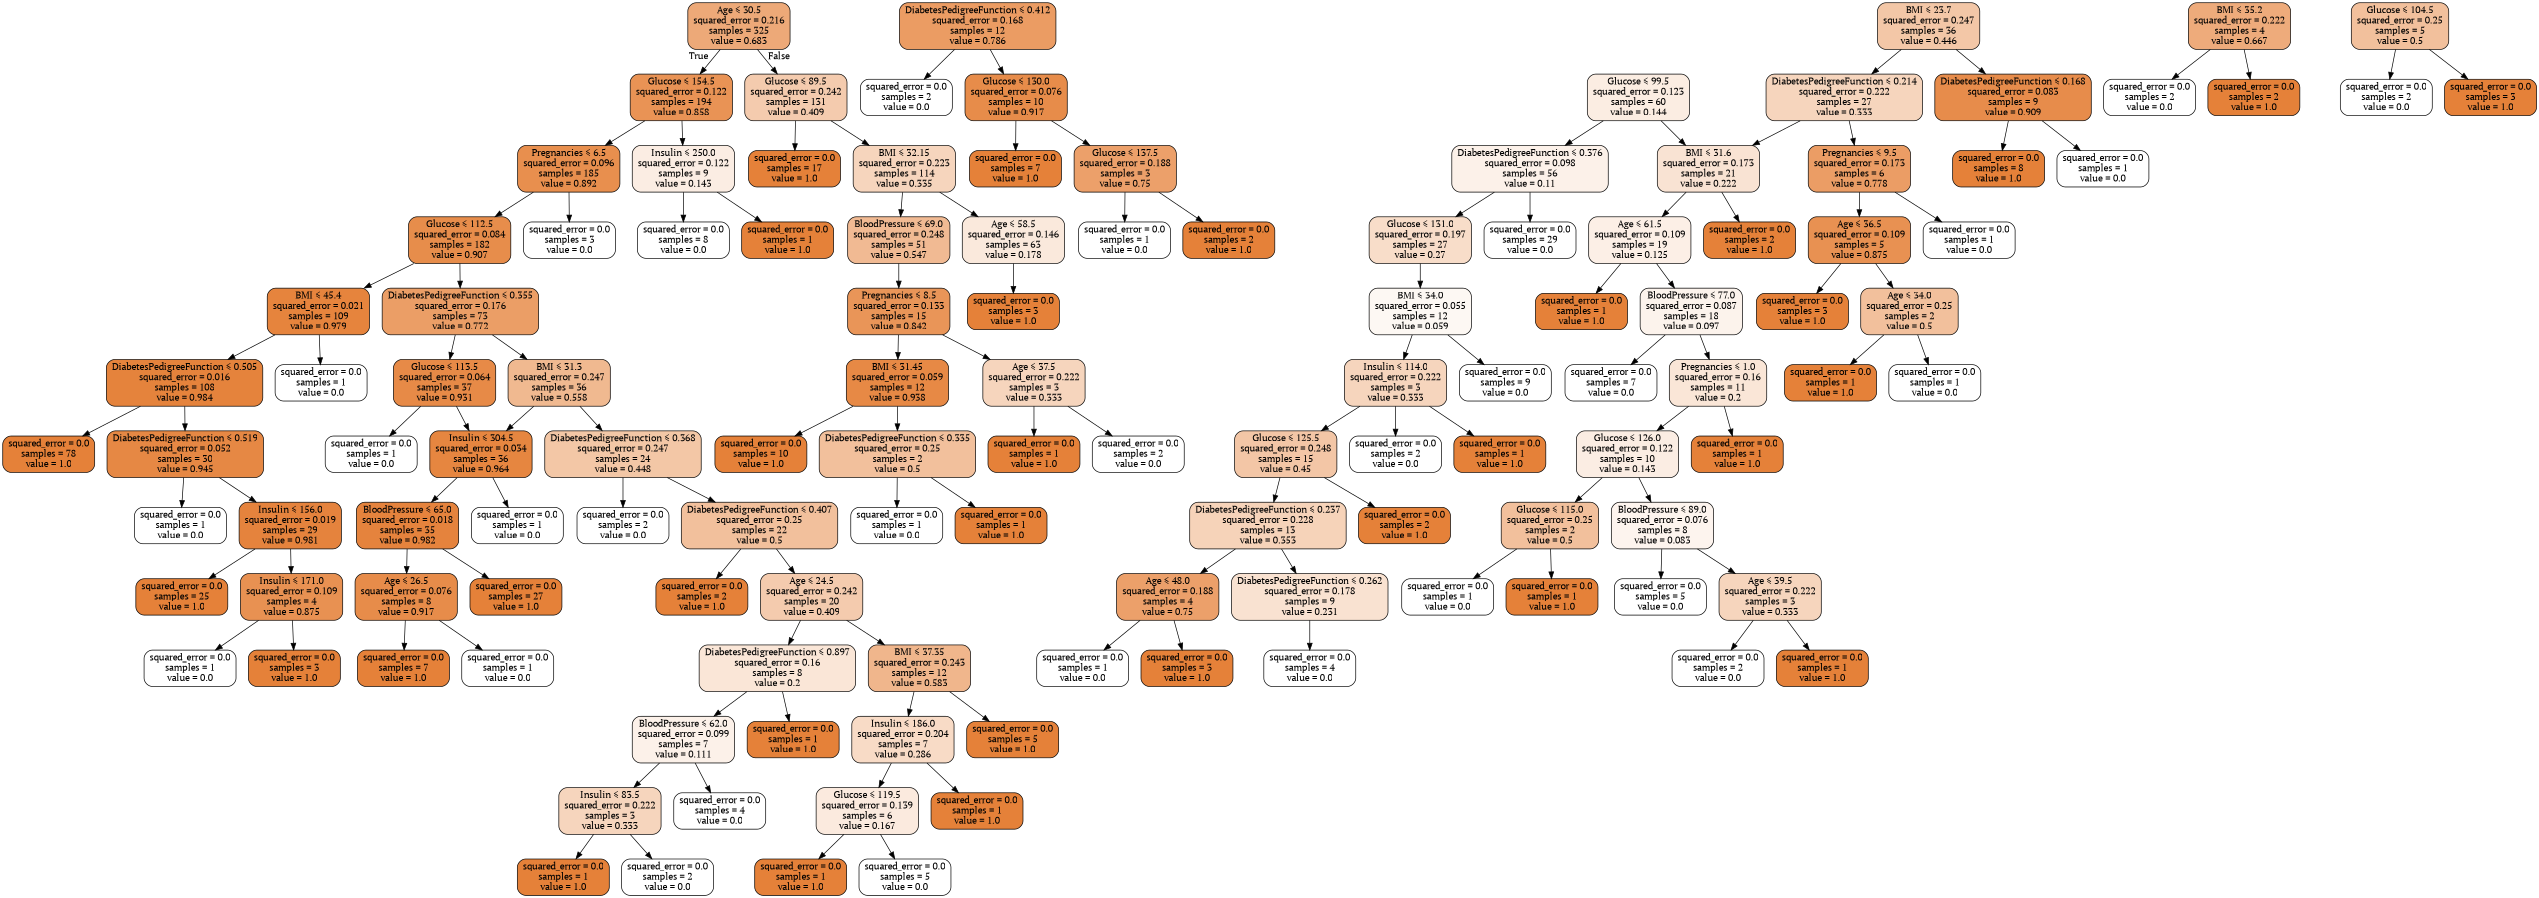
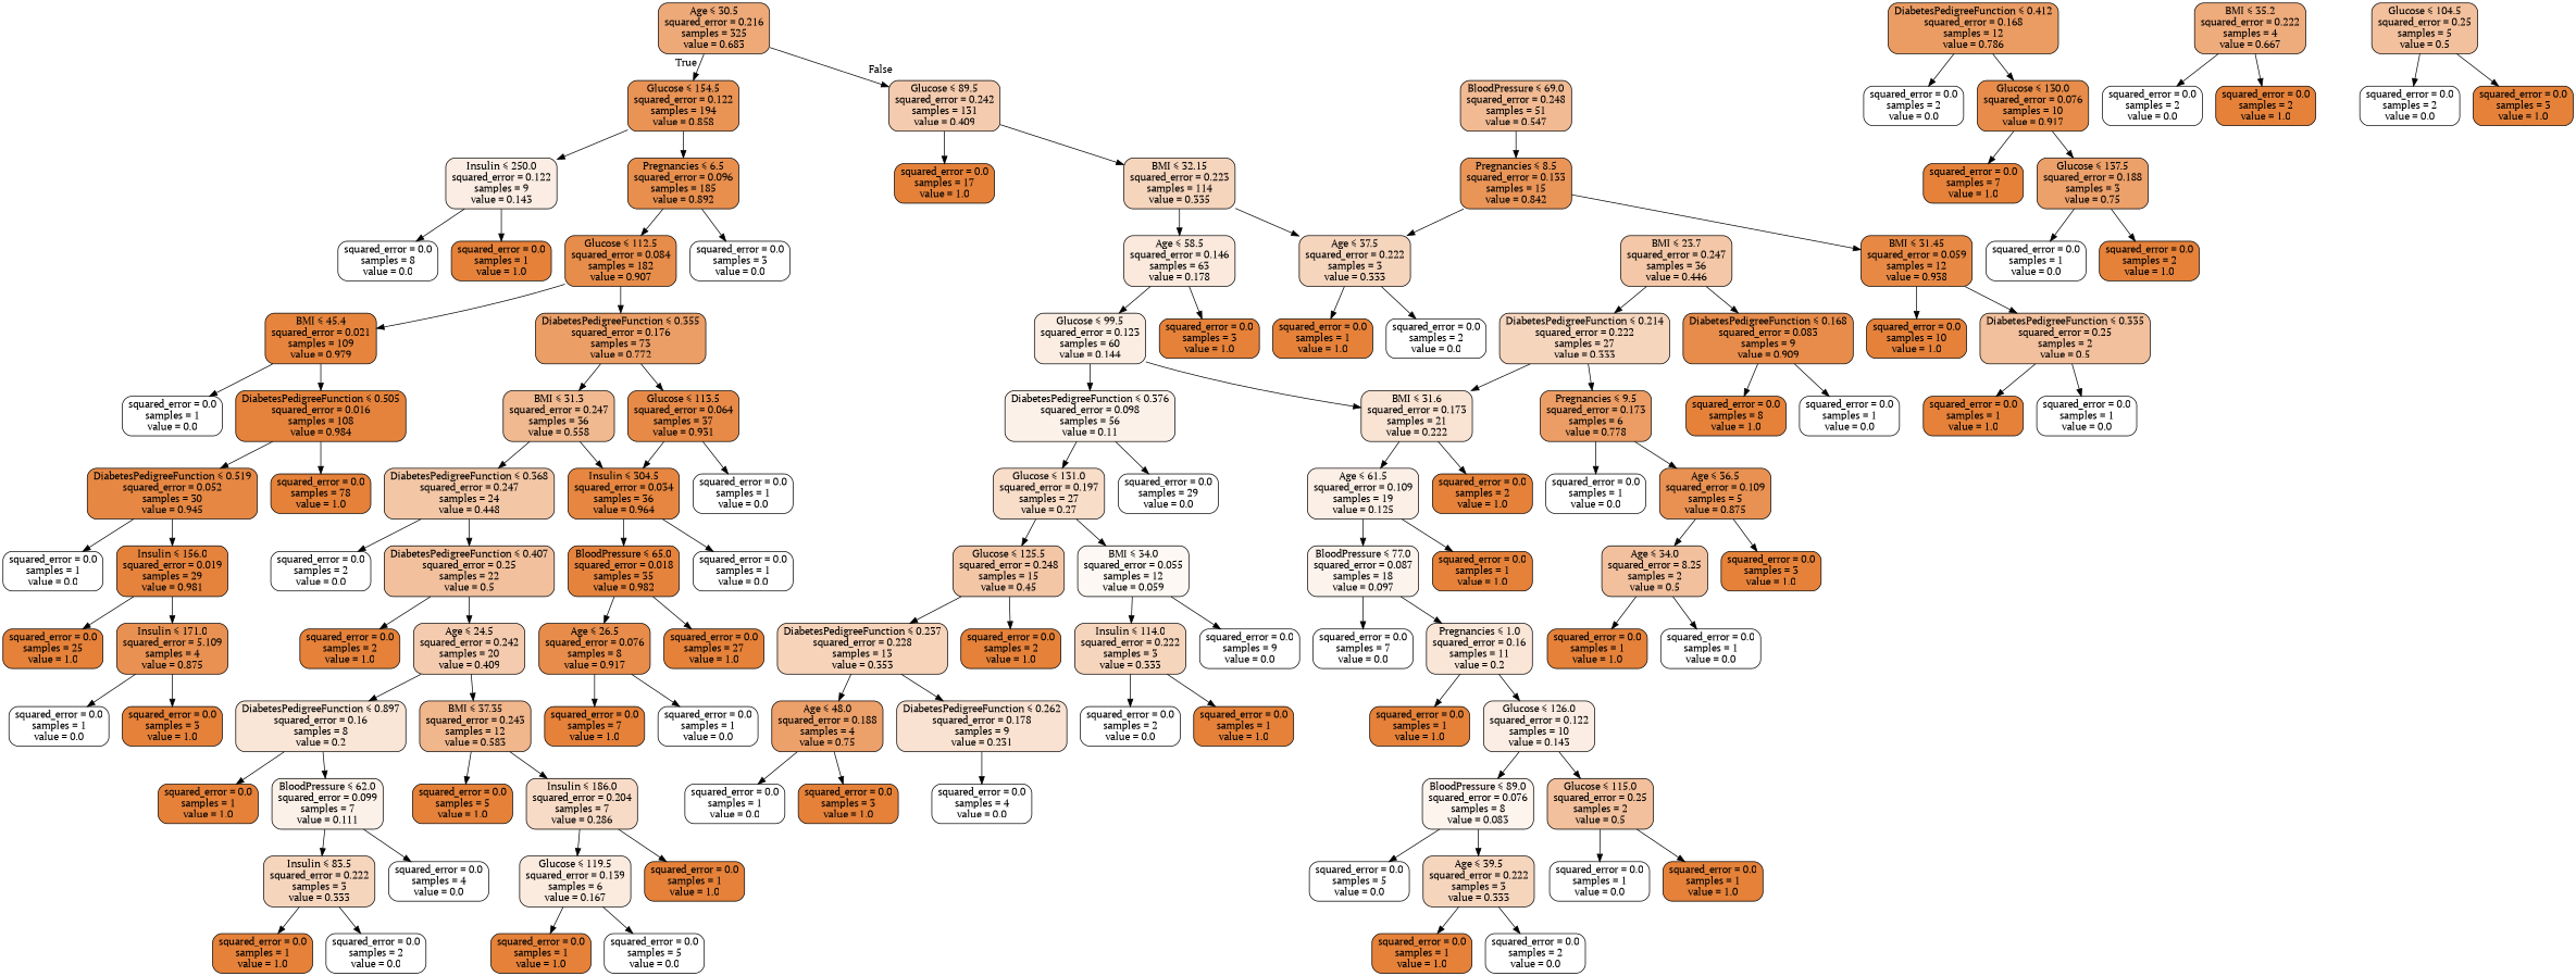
  digraph {
    fontname="PT Serif"
    node [color=black fillcolor="#e58139" fontname="PT Serif" shape=box style="filled, rounded"]
    edge [fontname="PT Serif"]
    n1 [fillcolor="#eda978" label=<Age &le; 30.5<br/>squared_error = 0.216<br/>samples = 325<br/>value = 0.683>]
    n2 [fillcolor="#e99355" label=<Glucose &le; 154.5<br/>squared_error = 0.122<br/>samples = 194<br/>value = 0.858>]
    n3 [fillcolor="#f4cbae" label=<Glucose &le; 89.5<br/>squared_error = 0.242<br/>samples = 131<br/>value = 0.409>]
    n4 [fillcolor="#e88f4e" label=<Pregnancies &le; 6.5<br/>squared_error = 0.096<br/>samples = 185<br/>value = 0.892>]
    n5 [fillcolor="#fbede3" label=<Insulin &le; 250.0<br/>squared_error = 0.122<br/>samples = 9<br/>value = 0.143>]
    n6 [label=<squared_error = 0.0<br/>samples = 17<br/>value = 1.0>]
    n7 [fillcolor="#f6d5bd" label=<BMI &le; 32.15<br/>squared_error = 0.223<br/>samples = 114<br/>value = 0.335>]
    n8 [fillcolor="#e78d4b" label=<Glucose &le; 112.5<br/>squared_error = 0.084<br/>samples = 182<br/>value = 0.907>]
    n9 [fillcolor="#ffffff" label=<squared_error = 0.0<br/>samples = 3<br/>value = 0.0>]
    n10 [fillcolor="#ffffff" label=<squared_error = 0.0<br/>samples = 8<br/>value = 0.0>]
    n11 [label=<squared_error = 0.0<br/>samples = 1<br/>value = 1.0>]
    n12 [fillcolor="#e6843d" label=<BMI &le; 45.4<br/>squared_error = 0.021<br/>samples = 109<br/>value = 0.979>]
    n13 [fillcolor="#eb9e66" label=<DiabetesPedigreeFunction &le; 0.355<br/>squared_error = 0.176<br/>samples = 73<br/>value = 0.772>]
    n14 [fillcolor="#e5833c" label=<DiabetesPedigreeFunction &le; 0.505<br/>squared_error = 0.016<br/>samples = 108<br/>value = 0.984>]
    n15 [fillcolor="#ffffff" label=<squared_error = 0.0<br/>samples = 1<br/>value = 0.0>]
    n16 [fillcolor="#e78a47" label=<Glucose &le; 113.5<br/>squared_error = 0.064<br/>samples = 37<br/>value = 0.931>]
    n17 [fillcolor="#f0b990" label=<BMI &le; 31.3<br/>squared_error = 0.247<br/>samples = 36<br/>value = 0.558>]
    n18 [label=<squared_error = 0.0<br/>samples = 78<br/>value = 1.0>]
    n19 [fillcolor="#e68844" label=<DiabetesPedigreeFunction &le; 0.519<br/>squared_error = 0.052<br/>samples = 30<br/>value = 0.945>]
    n20 [fillcolor="#ffffff" label=<squared_error = 0.0<br/>samples = 1<br/>value = 0.0>]
    n21 [fillcolor="#e5833d" label=<Insulin &le; 156.0<br/>squared_error = 0.019<br/>samples = 29<br/>value = 0.981>]
    n22 [label=<squared_error = 0.0<br/>samples = 25<br/>value = 1.0>]
-   n23 [fillcolor="#e89152" label=<Insulin &le; 171.0<br/>squared_error = 0.109<br/>samples = 4<br/>value = 0.875>]
+   n23 [fillcolor="#e89152" label=<Insulin &le; 171.0<br/>squared_error = 5.109<br/>samples = 4<br/>value = 0.875>]
    n24 [fillcolor="#ffffff" label=<squared_error = 0.0<br/>samples = 1<br/>value = 0.0>]
    n25 [label=<squared_error = 0.0<br/>samples = 3<br/>value = 1.0>]
    n26 [fillcolor="#ffffff" label=<squared_error = 0.0<br/>samples = 1<br/>value = 0.0>]
    n27 [fillcolor="#e68640" label=<Insulin &le; 304.5<br/>squared_error = 0.034<br/>samples = 36<br/>value = 0.964>]
    n28 [fillcolor="#f3c7a6" label=<DiabetesPedigreeFunction &le; 0.368<br/>squared_error = 0.247<br/>samples = 24<br/>value = 0.448>]
    n29 [fillcolor="#e5833d" label=<BloodPressure &le; 65.0<br/>squared_error = 0.018<br/>samples = 35<br/>value = 0.982>]
    n30 [fillcolor="#ffffff" label=<squared_error = 0.0<br/>samples = 1<br/>value = 0.0>]
    n31 [fillcolor="#e78c4a" label=<Age &le; 26.5<br/>squared_error = 0.076<br/>samples = 8<br/>value = 0.917>]
    n32 [label=<squared_error = 0.0<br/>samples = 27<br/>value = 1.0>]
    n33 [label=<squared_error = 0.0<br/>samples = 7<br/>value = 1.0>]
    n34 [fillcolor="#ffffff" label=<squared_error = 0.0<br/>samples = 1<br/>value = 0.0>]
    n35 [fillcolor="#eb9c63" label=<DiabetesPedigreeFunction &le; 0.412<br/>squared_error = 0.168<br/>samples = 12<br/>value = 0.786>]
    n36 [fillcolor="#ffffff" label=<squared_error = 0.0<br/>samples = 2<br/>value = 0.0>]
    n37 [fillcolor="#e78c4a" label=<Glucose &le; 130.0<br/>squared_error = 0.076<br/>samples = 10<br/>value = 0.917>]
    n38 [fillcolor="#ffffff" label=<squared_error = 0.0<br/>samples = 2<br/>value = 0.0>]
    n39 [fillcolor="#f2c09c" label=<DiabetesPedigreeFunction &le; 0.407<br/>squared_error = 0.25<br/>samples = 22<br/>value = 0.5>]
    n40 [label=<squared_error = 0.0<br/>samples = 7<br/>value = 1.0>]
    n41 [fillcolor="#eca06a" label=<Glucose &le; 137.5<br/>squared_error = 0.188<br/>samples = 3<br/>value = 0.75>]
    n42 [fillcolor="#ffffff" label=<squared_error = 0.0<br/>samples = 1<br/>value = 0.0>]
    n43 [label=<squared_error = 0.0<br/>samples = 2<br/>value = 1.0>]
    n44 [label=<squared_error = 0.0<br/>samples = 2<br/>value = 1.0>]
    n45 [fillcolor="#f4cbae" label=<Age &le; 24.5<br/>squared_error = 0.242<br/>samples = 20<br/>value = 0.409>]
    n46 [fillcolor="#fae6d7" label=<DiabetesPedigreeFunction &le; 0.897<br/>squared_error = 0.16<br/>samples = 8<br/>value = 0.2>]
    n47 [fillcolor="#f0b68c" label=<BMI &le; 37.35<br/>squared_error = 0.243<br/>samples = 12<br/>value = 0.583>]
    n48 [fillcolor="#fcf1e9" label=<BloodPressure &le; 62.0<br/>squared_error = 0.099<br/>samples = 7<br/>value = 0.111>]
    n49 [label=<squared_error = 0.0<br/>samples = 1<br/>value = 1.0>]
    n50 [fillcolor="#f8dbc6" label=<Insulin &le; 186.0<br/>squared_error = 0.204<br/>samples = 7<br/>value = 0.286>]
    n51 [label=<squared_error = 0.0<br/>samples = 5<br/>value = 1.0>]
    n52 [fillcolor="#f6d5bd" label=<Insulin &le; 83.5<br/>squared_error = 0.222<br/>samples = 3<br/>value = 0.333>]
    n53 [fillcolor="#ffffff" label=<squared_error = 0.0<br/>samples = 4<br/>value = 0.0>]
    n54 [label=<squared_error = 0.0<br/>samples = 1<br/>value = 1.0>]
    n55 [fillcolor="#ffffff" label=<squared_error = 0.0<br/>samples = 2<br/>value = 0.0>]
    n56 [fillcolor="#fbeade" label=<Glucose &le; 119.5<br/>squared_error = 0.139<br/>samples = 6<br/>value = 0.167>]
    n57 [label=<squared_error = 0.0<br/>samples = 1<br/>value = 1.0>]
    n58 [label=<squared_error = 0.0<br/>samples = 1<br/>value = 1.0>]
    n59 [fillcolor="#ffffff" label=<squared_error = 0.0<br/>samples = 5<br/>value = 0.0>]
    n60 [fillcolor="#f1ba93" label=<BloodPressure &le; 69.0<br/>squared_error = 0.248<br/>samples = 51<br/>value = 0.547>]
    n61 [fillcolor="#fae9dc" label=<Age &le; 58.5<br/>squared_error = 0.146<br/>samples = 63<br/>value = 0.178>]
    n62 [fillcolor="#e99558" label=<Pregnancies &le; 8.5<br/>squared_error = 0.133<br/>samples = 15<br/>value = 0.842>]
    n63 [fillcolor="#fbede2" label=<Glucose &le; 99.5<br/>squared_error = 0.123<br/>samples = 60<br/>value = 0.144>]
    n64 [label=<squared_error = 0.0<br/>samples = 3<br/>value = 1.0>]
    n65 [fillcolor="#e78945" label=<BMI &le; 31.45<br/>squared_error = 0.059<br/>samples = 12<br/>value = 0.938>]
    n66 [fillcolor="#f6d5bd" label=<Age &le; 37.5<br/>squared_error = 0.222<br/>samples = 3<br/>value = 0.333>]
    n67 [fillcolor="#f3c7a7" label=<BMI &le; 23.7<br/>squared_error = 0.247<br/>samples = 36<br/>value = 0.446>]
    n68 [fillcolor="#e78c4b" label=<DiabetesPedigreeFunction &le; 0.168<br/>squared_error = 0.083<br/>samples = 9<br/>value = 0.909>]
    n69 [fillcolor="#f6d5bd" label=<DiabetesPedigreeFunction &le; 0.214<br/>squared_error = 0.222<br/>samples = 27<br/>value = 0.333>]
    n70 [label=<squared_error = 0.0<br/>samples = 10<br/>value = 1.0>]
    n71 [fillcolor="#f2c09c" label=<DiabetesPedigreeFunction &le; 0.335<br/>squared_error = 0.25<br/>samples = 2<br/>value = 0.5>]
    n72 [label=<squared_error = 0.0<br/>samples = 1<br/>value = 1.0>]
    n73 [fillcolor="#ffffff" label=<squared_error = 0.0<br/>samples = 2<br/>value = 0.0>]
    n74 [fillcolor="#ffffff" label=<squared_error = 0.0<br/>samples = 1<br/>value = 0.0>]
    n75 [label=<squared_error = 0.0<br/>samples = 1<br/>value = 1.0>]
    n76 [fillcolor="#ffffff" label=<squared_error = 0.0<br/>samples = 1<br/>value = 0.0>]
    n77 [label=<squared_error = 0.0<br/>samples = 8<br/>value = 1.0>]
    n78 [fillcolor="#eb9d65" label=<Pregnancies &le; 9.5<br/>squared_error = 0.173<br/>samples = 6<br/>value = 0.778>]
    n79 [fillcolor="#f9e3d3" label=<BMI &le; 31.6<br/>squared_error = 0.173<br/>samples = 21<br/>value = 0.222>]
    n80 [fillcolor="#e89152" label=<Age &le; 36.5<br/>squared_error = 0.109<br/>samples = 5<br/>value = 0.875>]
    n81 [fillcolor="#ffffff" label=<squared_error = 0.0<br/>samples = 1<br/>value = 0.0>]
    n82 [fillcolor="#fcefe6" label=<Age &le; 61.5<br/>squared_error = 0.109<br/>samples = 19<br/>value = 0.125>]
    n83 [label=<squared_error = 0.0<br/>samples = 2<br/>value = 1.0>]
-   n84 [fillcolor="#f2c09c" label=<Age &le; 34.0<br/>squared_error = 0.25<br/>samples = 2<br/>value = 0.5>]
+   n84 [fillcolor="#f2c09c" label=<Age &le; 34.0<br/>squared_error = 8.25<br/>samples = 2<br/>value = 0.5>]
    n85 [label=<squared_error = 0.0<br/>samples = 3<br/>value = 1.0>]
    n86 [label=<squared_error = 0.0<br/>samples = 1<br/>value = 1.0>]
    n87 [fillcolor="#ffffff" label=<squared_error = 0.0<br/>samples = 1<br/>value = 0.0>]
    n88 [fillcolor="#fcf3ec" label=<BloodPressure &le; 77.0<br/>squared_error = 0.087<br/>samples = 18<br/>value = 0.097>]
    n89 [label=<squared_error = 0.0<br/>samples = 1<br/>value = 1.0>]
    n90 [fillcolor="#ffffff" label=<squared_error = 0.0<br/>samples = 7<br/>value = 0.0>]
    n91 [fillcolor="#fae6d7" label=<Pregnancies &le; 1.0<br/>squared_error = 0.16<br/>samples = 11<br/>value = 0.2>]
    n92 [label=<squared_error = 0.0<br/>samples = 1<br/>value = 1.0>]
    n93 [fillcolor="#fbede3" label=<Glucose &le; 126.0<br/>squared_error = 0.122<br/>samples = 10<br/>value = 0.143>]
    n94 [fillcolor="#f2c09c" label=<Glucose &le; 115.0<br/>squared_error = 0.25<br/>samples = 2<br/>value = 0.5>]
    n95 [fillcolor="#fdf4ee" label=<BloodPressure &le; 89.0<br/>squared_error = 0.076<br/>samples = 8<br/>value = 0.083>]
    n96 [fillcolor="#ffffff" label=<squared_error = 0.0<br/>samples = 1<br/>value = 0.0>]
    n97 [label=<squared_error = 0.0<br/>samples = 1<br/>value = 1.0>]
    n98 [fillcolor="#ffffff" label=<squared_error = 0.0<br/>samples = 5<br/>value = 0.0>]
    n99 [fillcolor="#f6d5bd" label=<Age &le; 39.5<br/>squared_error = 0.222<br/>samples = 3<br/>value = 0.333>]
    n100 [label=<squared_error = 0.0<br/>samples = 1<br/>value = 1.0>]
    n101 [fillcolor="#ffffff" label=<squared_error = 0.0<br/>samples = 2<br/>value = 0.0>]
    n102 [fillcolor="#fcf1e9" label=<DiabetesPedigreeFunction &le; 0.376<br/>squared_error = 0.098<br/>samples = 56<br/>value = 0.11>]
    n103 [fillcolor="#eeab7b" label=<BMI &le; 35.2<br/>squared_error = 0.222<br/>samples = 4<br/>value = 0.667>]
    n104 [fillcolor="#ffffff" label=<squared_error = 0.0<br/>samples = 2<br/>value = 0.0>]
    n105 [label=<squared_error = 0.0<br/>samples = 2<br/>value = 1.0>]
    n106 [fillcolor="#f8ddc9" label=<Glucose &le; 131.0<br/>squared_error = 0.197<br/>samples = 27<br/>value = 0.27>]
    n107 [fillcolor="#ffffff" label=<squared_error = 0.0<br/>samples = 29<br/>value = 0.0>]
    n108 [fillcolor="#f3c6a6" label=<Glucose &le; 125.5<br/>squared_error = 0.248<br/>samples = 15<br/>value = 0.45>]
    n109 [fillcolor="#fdf8f3" label=<BMI &le; 34.0<br/>squared_error = 0.055<br/>samples = 12<br/>value = 0.059>]
    n110 [fillcolor="#f6d3b9" label=<DiabetesPedigreeFunction &le; 0.237<br/>squared_error = 0.228<br/>samples = 13<br/>value = 0.353>]
    n111 [label=<squared_error = 0.0<br/>samples = 2<br/>value = 1.0>]
    n112 [fillcolor="#f6d5bd" label=<Insulin &le; 114.0<br/>squared_error = 0.222<br/>samples = 3<br/>value = 0.333>]
    n113 [fillcolor="#ffffff" label=<squared_error = 0.0<br/>samples = 9<br/>value = 0.0>]
    n114 [fillcolor="#eca06a" label=<Age &le; 48.0<br/>squared_error = 0.188<br/>samples = 4<br/>value = 0.75>]
    n115 [fillcolor="#f9e2d1" label=<DiabetesPedigreeFunction &le; 0.262<br/>squared_error = 0.178<br/>samples = 9<br/>value = 0.231>]
    n116 [label=<squared_error = 0.0<br/>samples = 3<br/>value = 1.0>]
    n117 [fillcolor="#ffffff" label=<squared_error = 0.0<br/>samples = 1<br/>value = 0.0>]
    n118 [fillcolor="#ffffff" label=<squared_error = 0.0<br/>samples = 4<br/>value = 0.0>]
    n119 [fillcolor="#f2c09c" label=<Glucose &le; 104.5<br/>squared_error = 0.25<br/>samples = 5<br/>value = 0.5>]
    n120 [fillcolor="#ffffff" label=<squared_error = 0.0<br/>samples = 2<br/>value = 0.0>]
    n121 [label=<squared_error = 0.0<br/>samples = 3<br/>value = 1.0>]
    n122 [fillcolor="#ffffff" label=<squared_error = 0.0<br/>samples = 2<br/>value = 0.0>]
    n123 [label=<squared_error = 0.0<br/>samples = 1<br/>value = 1.0>]
    n1 -> n2 [headlabel=True labelangle=45 labeldistance=2.5]
    n1 -> n3 [headlabel=False labelangle=-45 labeldistance=2.5]
    n2 -> n4
    n2 -> n5
    n3 -> n6
    n3 -> n7
    n4 -> n8
    n4 -> n9
    n5 -> n10
    n5 -> n11
-   n7 -> n60
+   n7 -> n66
    n7 -> n61
    n8 -> n12
    n8 -> n13
    n12 -> n14
    n12 -> n15
    n13 -> n16
    n13 -> n17
    n14 -> n18
    n14 -> n19
    n16 -> n26
    n16 -> n27
    n17 -> n27
    n17 -> n28
    n19 -> n20
    n19 -> n21
    n21 -> n22
    n21 -> n23
    n23 -> n24
    n23 -> n25
    n27 -> n29
    n27 -> n30
    n28 -> n38
    n28 -> n39
    n29 -> n31
    n29 -> n32
    n31 -> n33
    n31 -> n34
    n35 -> n36
    n35 -> n37
    n37 -> n40
    n37 -> n41
    n39 -> n44
    n39 -> n45
    n41 -> n42
    n41 -> n43
    n45 -> n46
    n45 -> n47
    n46 -> n48
    n46 -> n49
    n47 -> n50
    n47 -> n51
    n48 -> n52
    n48 -> n53
    n50 -> n56
    n50 -> n57
    n52 -> n54
    n52 -> n55
    n56 -> n58
    n56 -> n59
    n60 -> n62
+   n61 -> n63
    n61 -> n64
    n62 -> n65
    n62 -> n66
    n63 -> n79
    n63 -> n102
    n65 -> n70
    n65 -> n71
    n66 -> n72
    n66 -> n73
    n67 -> n68
    n67 -> n69
    n68 -> n76
    n68 -> n77
    n69 -> n78
    n69 -> n79
    n71 -> n74
    n71 -> n75
    n78 -> n80
    n78 -> n81
    n79 -> n82
    n79 -> n83
    n80 -> n84
    n80 -> n85
    n82 -> n88
    n82 -> n89
    n84 -> n86
    n84 -> n87
    n88 -> n90
    n88 -> n91
    n91 -> n92
    n91 -> n93
    n93 -> n94
    n93 -> n95
    n94 -> n96
    n94 -> n97
    n95 -> n98
    n95 -> n99
    n99 -> n100
    n99 -> n101
    n102 -> n106
    n102 -> n107
    n103 -> n104
    n103 -> n105
-   n112 -> n108
+   n106 -> n108
    n106 -> n109
    n108 -> n110
    n108 -> n111
    n109 -> n112
    n109 -> n113
    n110 -> n114
    n110 -> n115
    n112 -> n122
    n112 -> n123
    n114 -> n116
    n114 -> n117
    n115 -> n118
    n119 -> n120
    n119 -> n121
  }
